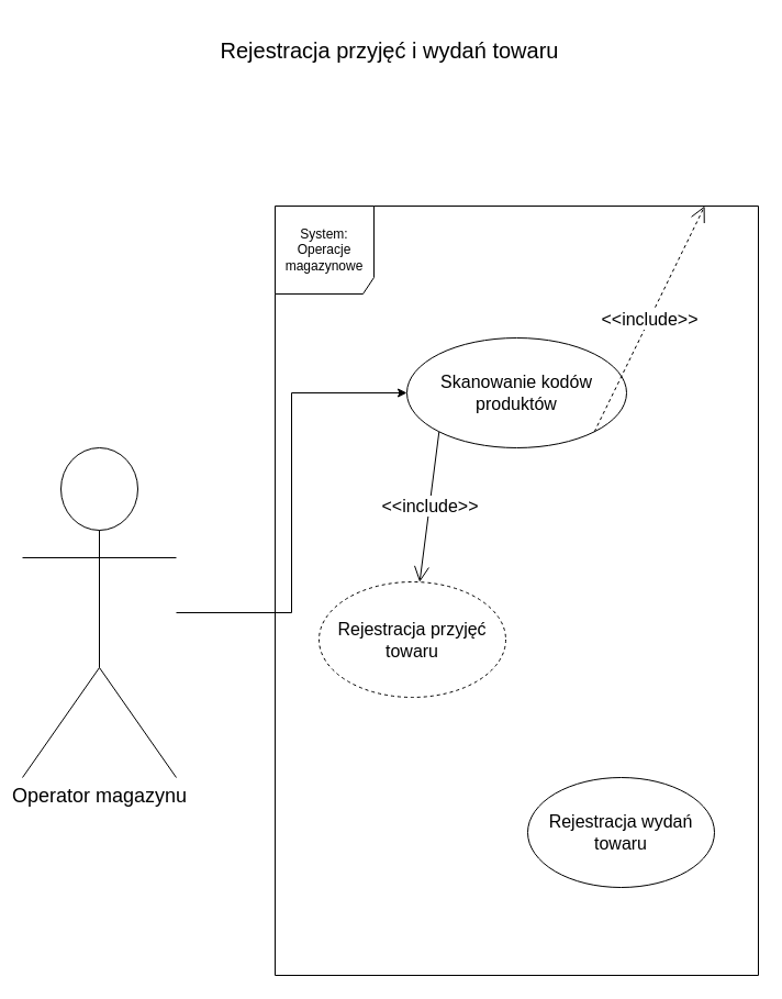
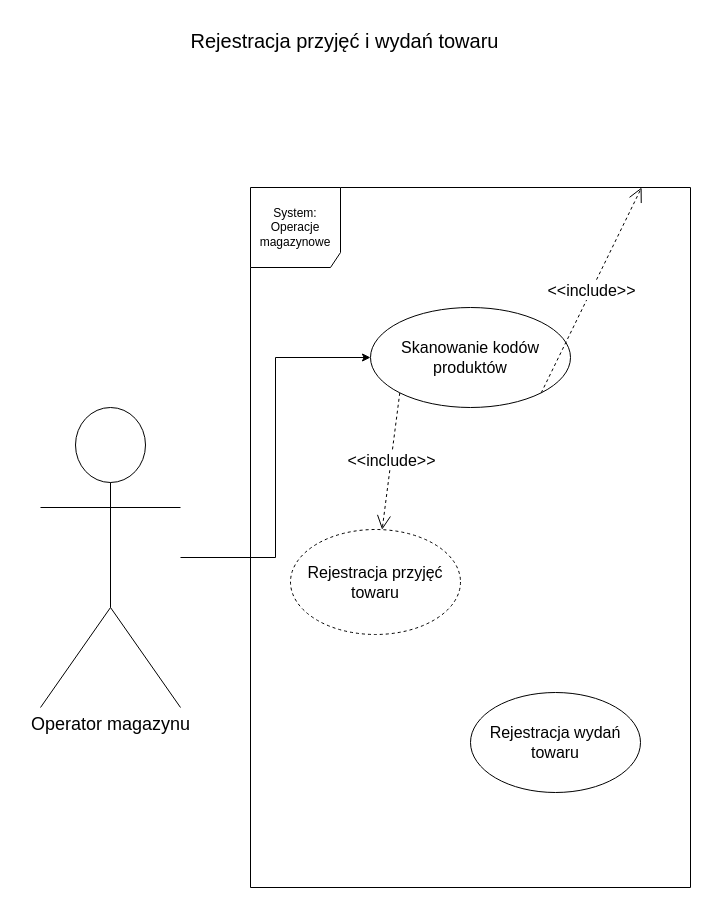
  <mxCell id="0" />
  <mxCell id="1" parent="0" />
  <mxCell id="2" style="edgeStyle=orthogonalEdgeStyle;rounded=0;orthogonalLoop=1;jettySize=auto;html=1;" edge="1" parent="1" source="3" target="8"><mxGeometry relative="1" as="geometry" /></mxCell>
- <mxCell id="3" value="&lt;font style=&quot;font-size: 18px;&quot;&gt;Operator magazynu&lt;/font&gt;" style="shape=umlActor;verticalLabelPosition=bottom;verticalAlign=top;html=1;" vertex="1" parent="1"><mxGeometry x="20" y="407" width="140" height="300" as="geometry" /></mxCell>
+ <mxCell id="3" value="&lt;font style=&quot;font-size: 18px;&quot;&gt;Operator magazynu&lt;/font&gt;" style="shape=umlActor;verticalLabelPosition=bottom;verticalAlign=top;html=1;" vertex="1" parent="1"><mxGeometry x="40" y="407" width="140" height="300" as="geometry" /></mxCell>
  <mxCell id="4" value="System:&lt;br&gt;Operacje magazynowe" style="shape=umlFrame;whiteSpace=wrap;html=1;pointerEvents=0;width=90;height=80;" vertex="1" parent="1"><mxGeometry x="250" y="187" width="440" height="700" as="geometry" /></mxCell>
- <mxCell id="5" value="&lt;font style=&quot;font-size: 20px;&quot;&gt;Rejestracja przyjęć i wydań towaru&lt;/font&gt;" style="text;html=1;align=center;verticalAlign=middle;resizable=0;points=[];autosize=1;strokeColor=none;fillColor=none;" vertex="1" parent="1"><mxGeometry x="189" y="25" width="330" height="40" as="geometry" /></mxCell>
- <mxCell id="6" value="&lt;font style=&quot;font-size: 16px;&quot;&gt;Rejestracja wydań towaru&lt;/font&gt;" style="ellipse;whiteSpace=wrap;html=1;" vertex="1" parent="1"><mxGeometry x="480" y="707" width="170" height="100" as="geometry" /></mxCell>
+ <mxCell id="5" value="&lt;font style=&quot;font-size: 20px;&quot;&gt;Rejestracja przyjęć i wydań towaru&lt;/font&gt;" style="text;html=1;align=center;verticalAlign=middle;resizable=0;points=[];autosize=1;strokeColor=none;fillColor=none;" vertex="1" parent="1"><mxGeometry x="179" y="20" width="330" height="40" as="geometry" /></mxCell>
+ <mxCell id="6" value="&lt;font style=&quot;font-size: 16px;&quot;&gt;Rejestracja wydań towaru&lt;/font&gt;" style="ellipse;whiteSpace=wrap;html=1;" vertex="1" parent="1"><mxGeometry x="470" y="692" width="170" height="100" as="geometry" /></mxCell>
  <mxCell id="7" value="&lt;font style=&quot;font-size: 16px;&quot;&gt;Rejestracja przyjęć towaru&lt;/font&gt;" style="ellipse;whiteSpace=wrap;html=1;dashed=1;" vertex="1" parent="1"><mxGeometry x="290" y="529" width="170" height="105" as="geometry" /></mxCell>
  <mxCell id="8" value="&lt;font style=&quot;font-size: 16px;&quot;&gt;Skanowanie kodów produktów&lt;/font&gt;" style="ellipse;whiteSpace=wrap;html=1;" vertex="1" parent="1"><mxGeometry x="370" y="307" width="200" height="100" as="geometry" /></mxCell>
- <mxCell id="9" value="&lt;font style=&quot;font-size: 16px;&quot;&gt;&amp;lt;&amp;lt;include&amp;gt;&amp;gt;&lt;/font&gt;" style="endArrow=open;endSize=12;dashed=0;html=1;rounded=0;exitX=0;exitY=1;exitDx=0;exitDy=0;" edge="1" parent="1" source="8" target="7"><mxGeometry x="-0.01" width="160" relative="1" as="geometry"><mxPoint x="340" y="557" as="sourcePoint" /><mxPoint x="500" y="557" as="targetPoint" /><mxPoint as="offset" /></mxGeometry></mxCell>
+ <mxCell id="9" value="&lt;font style=&quot;font-size: 16px;&quot;&gt;&amp;lt;&amp;lt;include&amp;gt;&amp;gt;&lt;/font&gt;" style="endArrow=open;endSize=12;dashed=1;html=1;rounded=0;exitX=0;exitY=1;exitDx=0;exitDy=0;" edge="1" parent="1" source="8" target="7"><mxGeometry x="-0.01" width="160" relative="1" as="geometry"><mxPoint x="340" y="557" as="sourcePoint" /><mxPoint x="500" y="557" as="targetPoint" /><mxPoint as="offset" /></mxGeometry></mxCell>
  <mxCell id="10" value="&lt;font style=&quot;font-size: 16px;&quot;&gt;&amp;lt;&amp;lt;include&amp;gt;&amp;gt;&lt;/font&gt;" style="endArrow=open;endSize=12;dashed=1;html=1;rounded=0;exitX=1;exitY=1;exitDx=0;exitDy=0;" edge="1" parent="1" source="8" target="4"><mxGeometry x="-0.004" width="160" relative="1" as="geometry"><mxPoint x="458" y="416" as="sourcePoint" /><mxPoint x="408" y="524" as="targetPoint" /><mxPoint as="offset" /></mxGeometry></mxCell>
